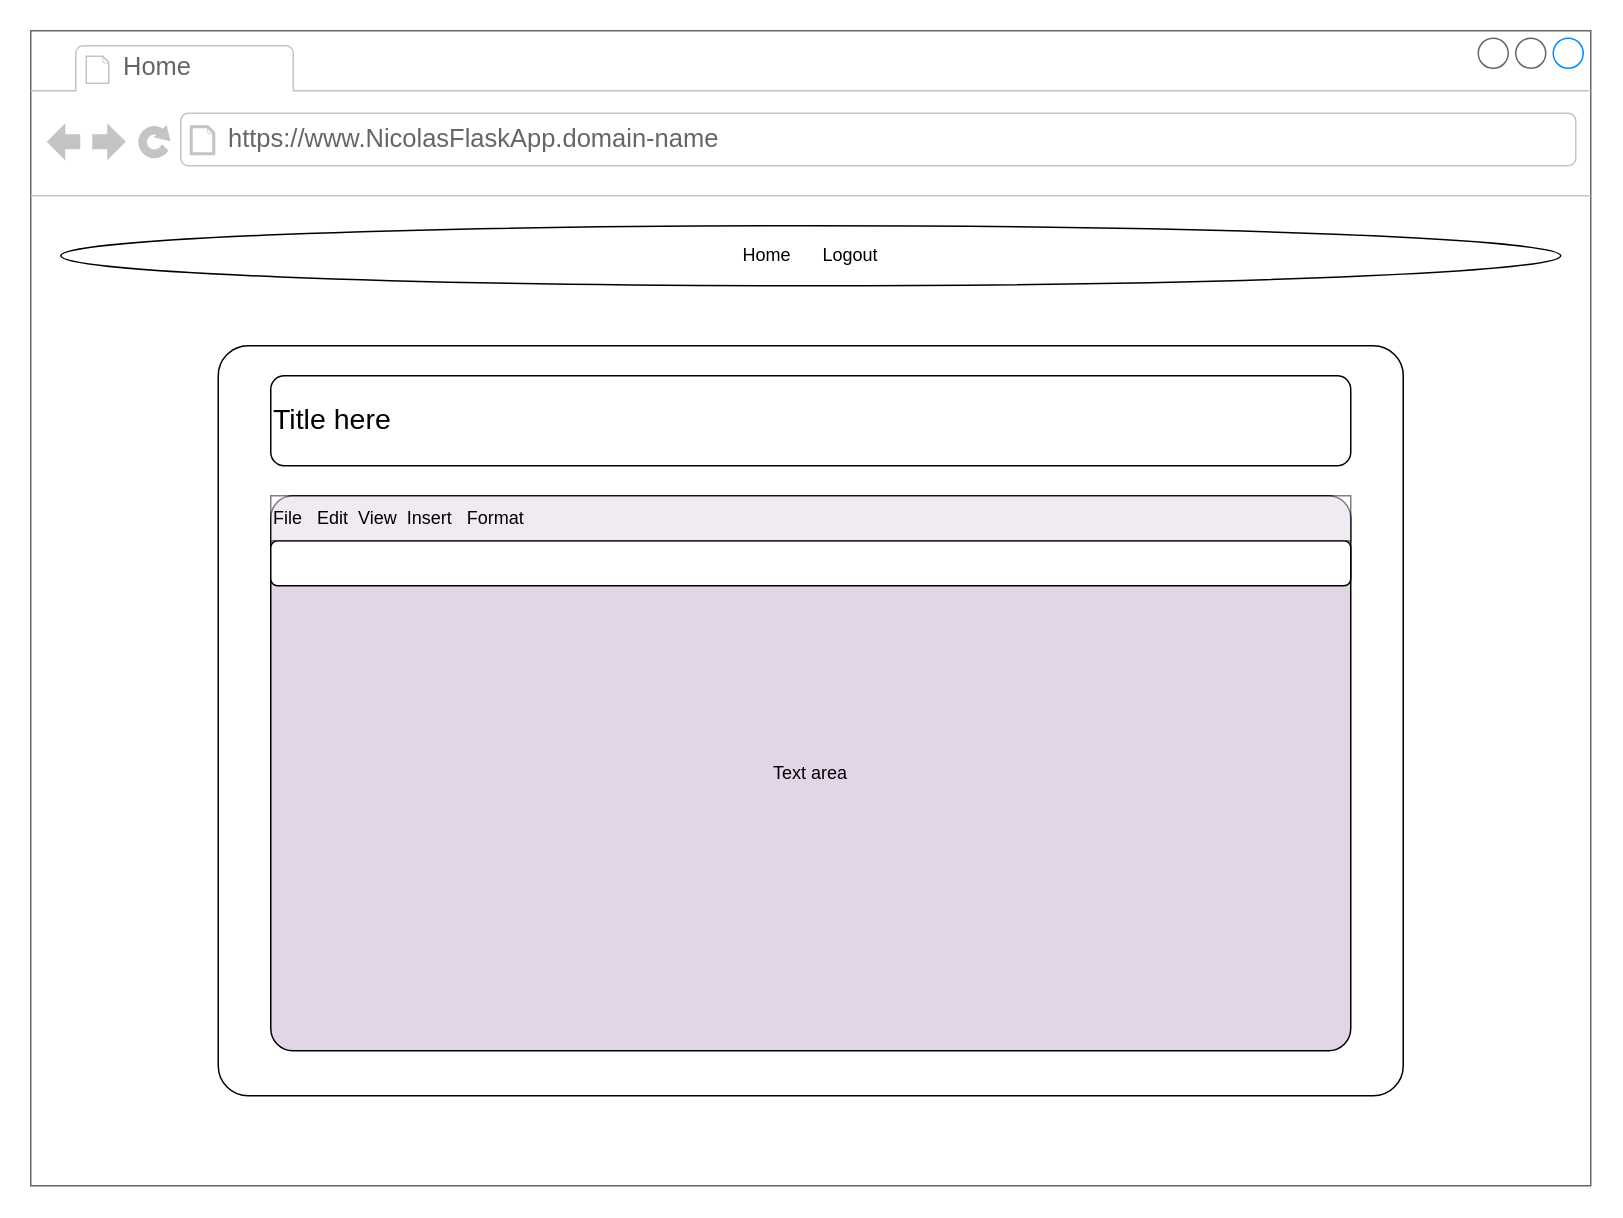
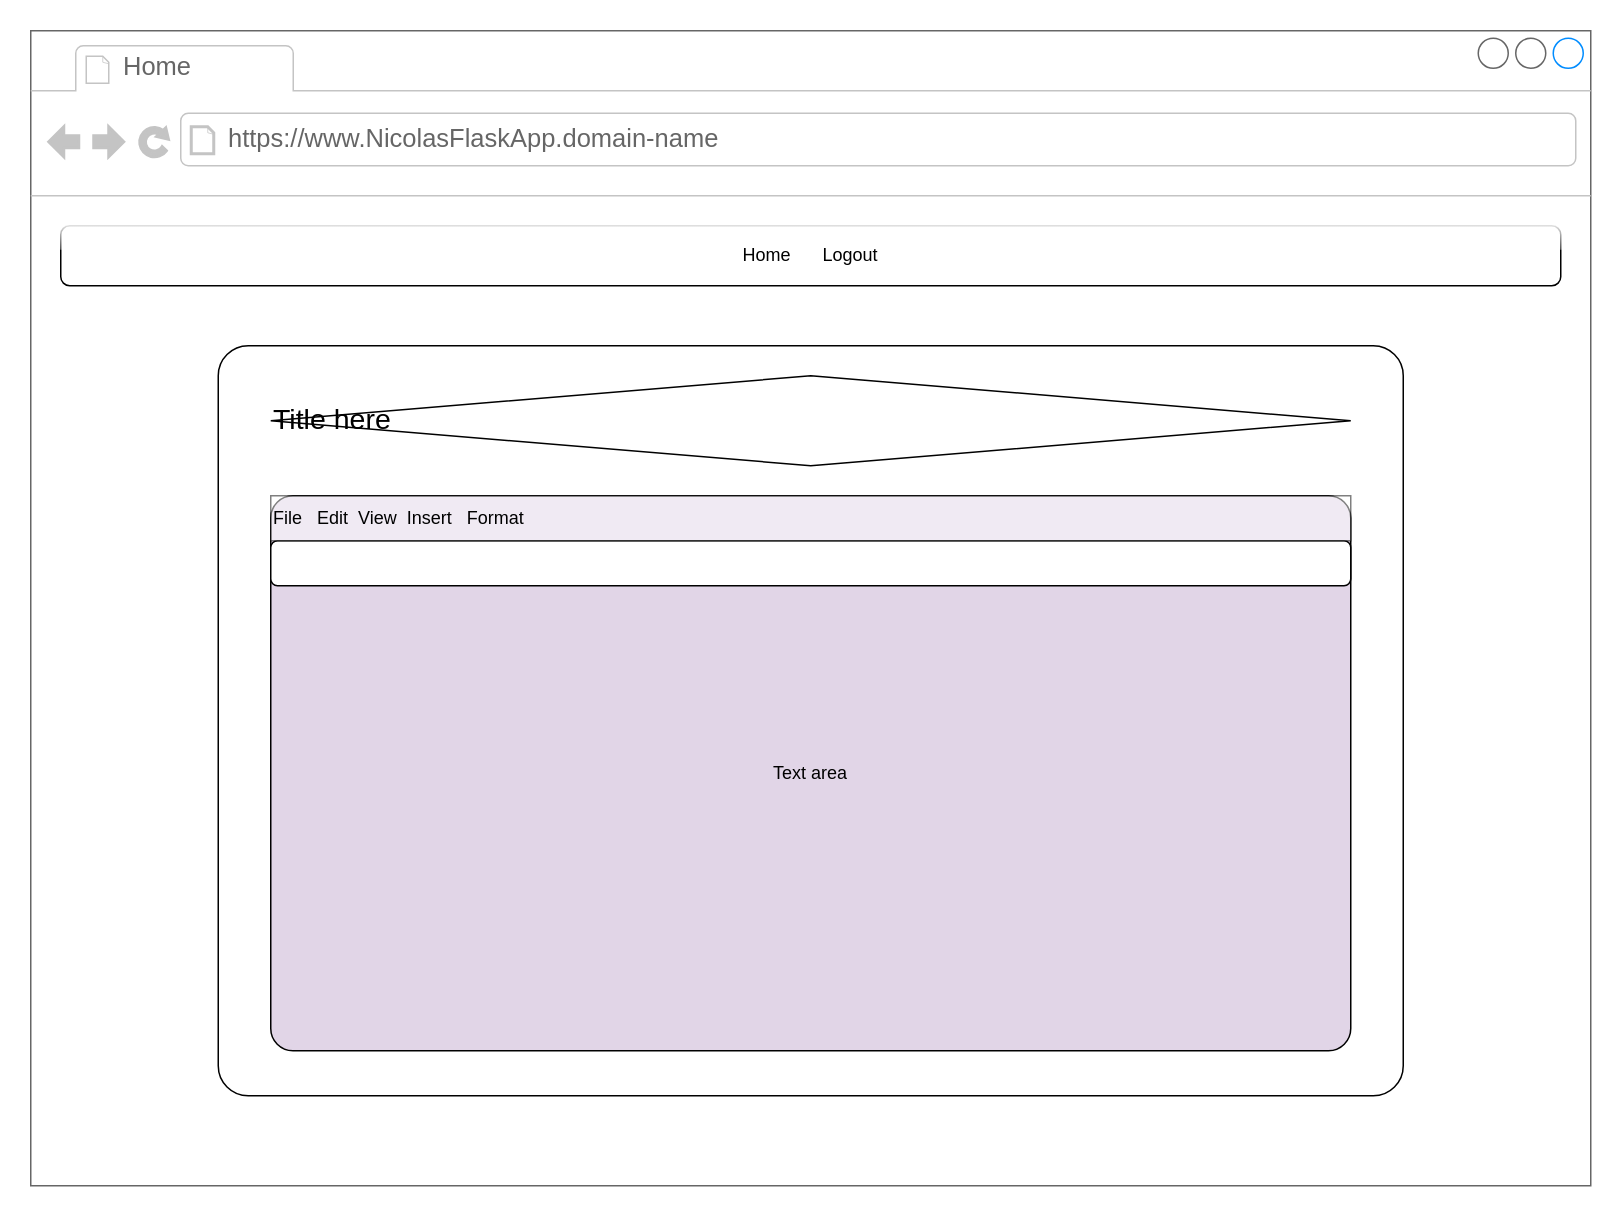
  <mxCell id="0" />
  <mxCell id="1" parent="0" />
  <mxCell id="2" value="" style="strokeWidth=1;shadow=0;dashed=0;align=center;html=1;shape=mxgraph.mockup.containers.browserWindow;rSize=0;strokeColor=#666666;strokeColor2=#008cff;strokeColor3=#c4c4c4;mainText=,;recursiveResize=0;" vertex="1" parent="1"><mxGeometry x="20" y="20" width="1040" height="770" as="geometry" /></mxCell>
  <mxCell id="3" value="Home" style="strokeWidth=1;shadow=0;dashed=0;align=center;html=1;shape=mxgraph.mockup.containers.anchor;fontSize=17;fontColor=#666666;align=left;whiteSpace=wrap;" vertex="1" parent="2"><mxGeometry x="60" y="12" width="110" height="26" as="geometry" /></mxCell>
  <mxCell id="4" value="https://www.NicolasFlaskApp.domain-name" style="strokeWidth=1;shadow=0;dashed=0;align=center;html=1;shape=mxgraph.mockup.containers.anchor;rSize=0;fontSize=17;fontColor=#666666;align=left;" vertex="1" parent="2"><mxGeometry x="130" y="60" width="250" height="26" as="geometry" /></mxCell>
- <mxCell id="5" value="Home&lt;span style=&quot;white-space: pre;&quot;&gt;&#09;Logout&lt;/span&gt;" style="ellipse;whiteSpace=wrap;html=1;glass=1;shadow=0;" vertex="1" parent="2"><mxGeometry x="20" y="130" width="1000" height="40" as="geometry" /></mxCell>
+ <mxCell id="5" value="Home&lt;span style=&quot;white-space: pre;&quot;&gt;&#09;Logout&lt;/span&gt;" style="rounded=1;whiteSpace=wrap;html=1;glass=1;shadow=0;" vertex="1" parent="2"><mxGeometry x="20" y="130" width="1000" height="40" as="geometry" /></mxCell>
  <mxCell id="6" value="" style="rounded=1;whiteSpace=wrap;html=1;arcSize=4;" vertex="1" parent="2"><mxGeometry x="125" y="210" width="790" height="500" as="geometry" /></mxCell>
- <mxCell id="7" value="&lt;div style=&quot;font-size: 19px;&quot; align=&quot;left&quot;&gt;&lt;font style=&quot;font-size: 19px;&quot;&gt;Title here&lt;br&gt;&lt;/font&gt;&lt;/div&gt;" style="rounded=1;whiteSpace=wrap;html=1;align=left;" vertex="1" parent="2"><mxGeometry x="160" y="230" width="720" height="60" as="geometry" /></mxCell>
+ <mxCell id="7" value="&lt;div style=&quot;font-size: 19px;&quot; align=&quot;left&quot;&gt;&lt;font style=&quot;font-size: 19px;&quot;&gt;Title here&lt;br&gt;&lt;/font&gt;&lt;/div&gt;" style="rhombus;whiteSpace=wrap;html=1;align=left;" vertex="1" parent="2"><mxGeometry x="160" y="230" width="720" height="60" as="geometry" /></mxCell>
  <mxCell id="8" value="Text area" style="rounded=1;whiteSpace=wrap;html=1;arcSize=4;fillColor=#e1d5e7;" vertex="1" parent="2"><mxGeometry x="160" y="310" width="720" height="370" as="geometry" /></mxCell>
  <mxCell id="9" value="" style="rounded=1;whiteSpace=wrap;html=1;glass=0;" vertex="1" parent="1"><mxGeometry x="180" y="360" width="720" height="30" as="geometry" /></mxCell>
  <mxCell id="10" value="&lt;div align=&quot;left&quot;&gt;File&amp;nbsp;&amp;nbsp; Edit&amp;nbsp; View&amp;nbsp; Insert&amp;nbsp;&amp;nbsp; Format&lt;br&gt;&lt;/div&gt;" style="whiteSpace=wrap;html=1;glass=0;align=left;opacity=50;arcSize=41;rounded=0;" vertex="1" parent="1"><mxGeometry x="180" y="330" width="720" height="30" as="geometry" /></mxCell>
